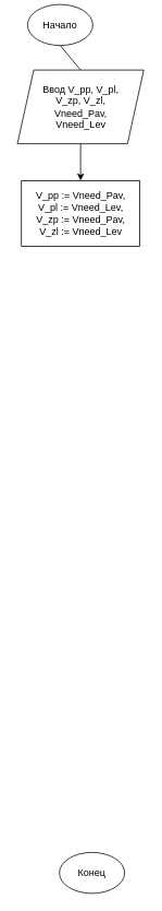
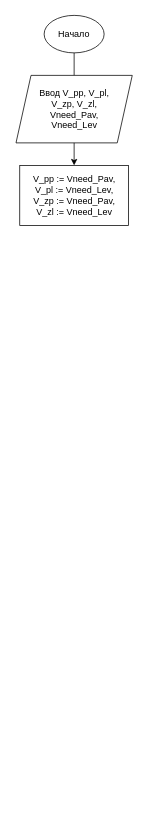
  <mxCell id="0" />
  <mxCell id="1" parent="0" />
- <mxCell id="2" value="Начало" style="ellipse;whiteSpace=wrap;html=1;" vertex="1" parent="1"><mxGeometry x="33" y="5" width="80" height="50" as="geometry" /></mxCell>
- <mxCell id="3" value="Конец" style="ellipse;whiteSpace=wrap;html=1;" vertex="1" parent="1"><mxGeometry x="72" y="1040" width="80" height="50" as="geometry" /></mxCell>
+ <mxCell id="2" value="Начало" style="ellipse;whiteSpace=wrap;html=1;" vertex="1" parent="1"><mxGeometry x="58" y="20" width="80" height="50" as="geometry" /></mxCell>
  <mxCell id="4" value="" style="endArrow=none;html=1;rounded=0;exitX=0.5;exitY=1;exitDx=0;exitDy=0;entryX=0.5;entryY=0;entryDx=0;entryDy=0;" edge="1" parent="1" source="2" target="5"><mxGeometry width="50" height="50" relative="1" as="geometry"><mxPoint x="58" y="280" as="sourcePoint" /><mxPoint x="98" y="100" as="targetPoint" /></mxGeometry></mxCell>
- <mxCell id="5" value="Ввод V_pp, V_pl,&lt;br&gt;V_zp, V_zl,&lt;br&gt;Vneed_Pav, &lt;br&gt;Vneed_Lev" style="shape=parallelogram;perimeter=parallelogramPerimeter;whiteSpace=wrap;html=1;fixedSize=1;" vertex="1" parent="1"><mxGeometry x="20.5" y="85" width="155" height="90" as="geometry" /></mxCell>
+ <mxCell id="5" value="Ввод V_pp, V_pl,&lt;br&gt;V_zp, V_zl,&lt;br&gt;Vneed_Pav, &lt;br&gt;Vneed_Lev" style="shape=parallelogram;perimeter=parallelogramPerimeter;whiteSpace=wrap;html=1;fixedSize=1;" vertex="1" parent="1"><mxGeometry x="20.5" y="100" width="155" height="90" as="geometry" /></mxCell>
  <mxCell id="6" value="" style="endArrow=classic;html=1;rounded=0;exitX=0.5;exitY=1;exitDx=0;exitDy=0;entryX=0.5;entryY=0;entryDx=0;entryDy=0;" edge="1" parent="1" source="5" target="7"><mxGeometry width="50" height="50" relative="1" as="geometry"><mxPoint x="88" y="300" as="sourcePoint" /><mxPoint x="98" y="220" as="targetPoint" /></mxGeometry></mxCell>
  <mxCell id="7" value="V_pp := Vneed_Pav,&lt;br&gt;V_pl&amp;nbsp;:= Vneed_Lev,&lt;br&gt;V_zp&amp;nbsp;:= Vneed_Pav,&lt;br&gt;V_zl := Vneed_Lev" style="rounded=0;whiteSpace=wrap;html=1;" vertex="1" parent="1"><mxGeometry x="25.5" y="220" width="145" height="80" as="geometry" /></mxCell>
